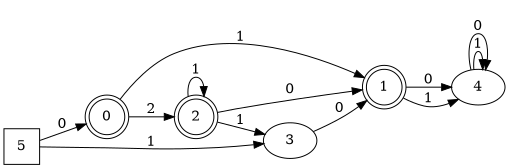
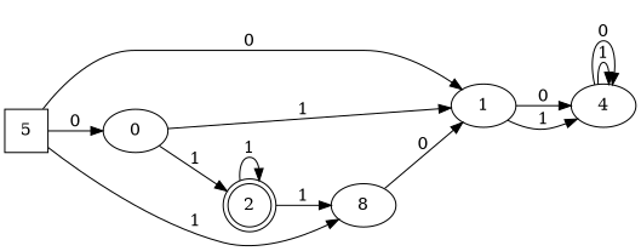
  digraph {
    rankdir=LR
-   1 [shape=doublecircle]
+   1 [shape=ellipse]
    4
-   0 [shape=doublecircle]
+   0
    2 [shape=doublecircle]
-   3
+   3 [label=8]
    5 [shape=square]
    1 -> 4 [label=0]
    1 -> 4 [label=1]
    4 -> 4 [label=1]
    4 -> 4 [label=0]
    0 -> 1 [label=1]
-   0 -> 2 [label=2]
-   2 -> 1 [label=0]
+   0 -> 2 [label=1]
+   5 -> 1 [label=0]
    2 -> 2 [label=1]
    2 -> 3 [label=1]
    3 -> 1 [label=0]
    5 -> 0 [label=0]
    5 -> 3 [label=1]
  }
